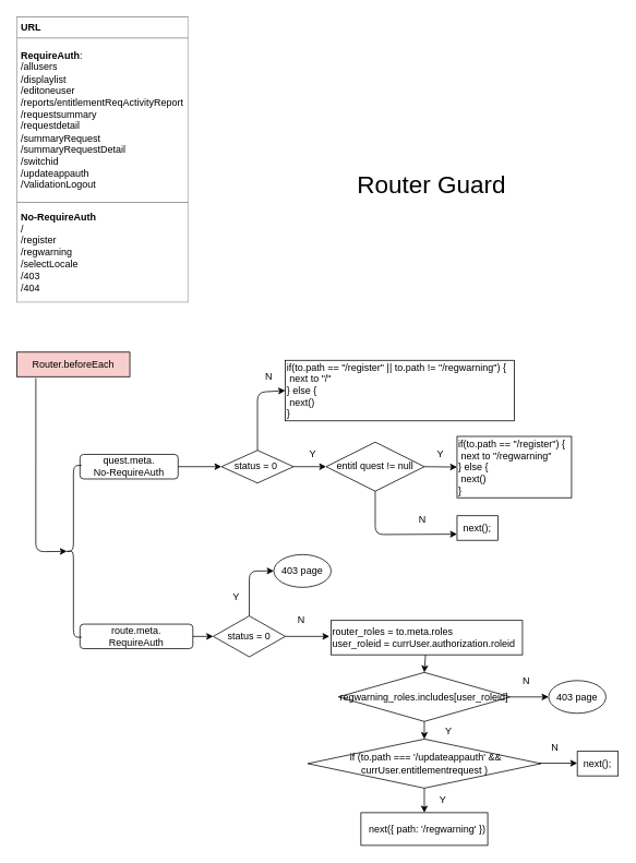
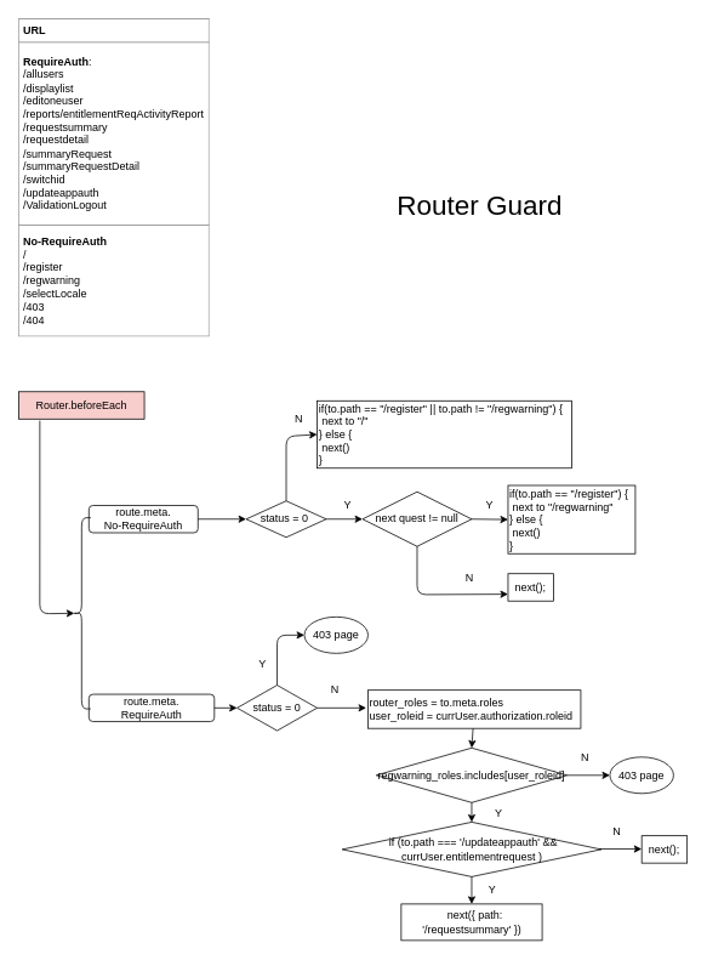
  <mxCell id="0" />
  <mxCell id="1" parent="0" />
  <mxCell id="2" value="route.meta.&lt;br&gt;RequireAuth" style="rounded=1;whiteSpace=wrap;html=1;" parent="1" vertex="1"><mxGeometry x="97" y="762.5" width="138" height="30" as="geometry" /></mxCell>
  <mxCell id="3" value="Router.beforeEach" style="rounded=0;whiteSpace=wrap;html=1;rotation=0;fillColor=#f8cecc;" parent="1" vertex="1"><mxGeometry x="20" y="430" width="138" height="30" as="geometry" /></mxCell>
- <mxCell id="4" value="quest.meta.&lt;br&gt;No-RequireAuth" style="rounded=1;whiteSpace=wrap;html=1;" parent="1" vertex="1"><mxGeometry x="97" y="555" width="120" height="30" as="geometry" /></mxCell>
+ <mxCell id="4" value="route.meta.&lt;br&gt;No-RequireAuth" style="rounded=1;whiteSpace=wrap;html=1;" parent="1" vertex="1"><mxGeometry x="97" y="555" width="120" height="30" as="geometry" /></mxCell>
  <mxCell id="5" value="status = 0" style="rhombus;whiteSpace=wrap;html=1;" parent="1" vertex="1"><mxGeometry x="260" y="752.5" width="88" height="50" as="geometry" /></mxCell>
  <mxCell id="6" value="" style="endArrow=classic;html=1;exitX=1;exitY=0.5;exitDx=0;exitDy=0;entryX=0;entryY=0.5;entryDx=0;entryDy=0;" parent="1" source="5" edge="1"><mxGeometry width="50" height="50" relative="1" as="geometry"><mxPoint x="326" y="827.5" as="sourcePoint" /><mxPoint x="402" y="777.5" as="targetPoint" /></mxGeometry></mxCell>
  <mxCell id="7" value="" style="endArrow=classic;html=1;exitX=1;exitY=0.5;exitDx=0;exitDy=0;entryX=0;entryY=0.5;entryDx=0;entryDy=0;" parent="1" source="2" target="5" edge="1"><mxGeometry width="50" height="50" relative="1" as="geometry"><mxPoint x="266" y="790" as="sourcePoint" /><mxPoint x="296" y="790" as="targetPoint" /></mxGeometry></mxCell>
  <mxCell id="8" value="" style="endArrow=classic;html=1;exitX=0.5;exitY=0;exitDx=0;exitDy=0;entryX=0;entryY=0.5;entryDx=0;entryDy=0;" parent="1" source="5" target="27" edge="1"><mxGeometry width="50" height="50" relative="1" as="geometry"><mxPoint x="304" y="727.5" as="sourcePoint" /><mxPoint x="338" y="698" as="targetPoint" /><Array as="points"><mxPoint x="304" y="697.5" /></Array></mxGeometry></mxCell>
  <mxCell id="9" value="" style="shape=curlyBracket;whiteSpace=wrap;html=1;rounded=1;" parent="1" vertex="1"><mxGeometry x="79" y="568.5" width="20" height="210" as="geometry" /></mxCell>
  <mxCell id="10" value="&lt;table border=&quot;1&quot; width=&quot;100%&quot; cellpadding=&quot;4&quot; style=&quot;width: 100% ; height: 100% ; border-collapse: collapse&quot;&gt;&lt;tbody&gt;&lt;tr&gt;&lt;th&gt;URL&lt;/th&gt;&lt;/tr&gt;&lt;tr&gt;&lt;td&gt;&lt;b&gt;RequireAuth&lt;/b&gt;:&lt;br&gt;/allusers&lt;br&gt;/displaylist&lt;br&gt;/editoneuser&lt;br&gt;/reports/entitlementReqActivityReport&lt;br&gt;/requestsummary&lt;br&gt;/requestdetail&lt;br&gt;/summaryRequest&lt;br&gt;/summaryRequestDetail&lt;br&gt;/switchid&lt;br&gt;/updateappauth&lt;br&gt;/ValidationLogout&lt;br&gt;&lt;/td&gt;&lt;/tr&gt;&lt;tr&gt;&lt;td&gt;&lt;b&gt;No-RequireAuth&lt;br&gt;&lt;/b&gt;/&lt;br&gt;/register&lt;br&gt;/regwarning&lt;br&gt;/selectLocale&lt;br&gt;/403&lt;br&gt;/404&lt;/td&gt;&lt;/tr&gt;&lt;/tbody&gt;&lt;/table&gt;" style="text;html=1;strokeColor=none;fillColor=none;overflow=fill;align=left;" parent="1" vertex="1"><mxGeometry x="20" y="20" width="210" height="350" as="geometry" /></mxCell>
  <mxCell id="11" value="status = 0&amp;nbsp;" style="rhombus;whiteSpace=wrap;html=1;" parent="1" vertex="1"><mxGeometry x="270" y="550" width="88" height="40" as="geometry" /></mxCell>
  <mxCell id="12" value="" style="endArrow=classic;html=1;exitX=1;exitY=0.5;exitDx=0;exitDy=0;entryX=0;entryY=0.5;entryDx=0;entryDy=0;" parent="1" source="4" target="11" edge="1"><mxGeometry width="50" height="50" relative="1" as="geometry"><mxPoint x="152" y="299.5" as="sourcePoint" /><mxPoint x="182" y="299.5" as="targetPoint" /></mxGeometry></mxCell>
  <mxCell id="13" value="Y" style="text;html=1;strokeColor=none;fillColor=none;align=center;verticalAlign=middle;whiteSpace=wrap;rounded=0;" parent="1" vertex="1"><mxGeometry x="362" y="545" width="40" height="20" as="geometry" /></mxCell>
  <mxCell id="14" value="Y" style="text;html=1;strokeColor=none;fillColor=none;align=center;verticalAlign=middle;whiteSpace=wrap;rounded=0;" parent="1" vertex="1"><mxGeometry x="268" y="720" width="40" height="20" as="geometry" /></mxCell>
  <mxCell id="15" value="N" style="text;html=1;strokeColor=none;fillColor=none;align=center;verticalAlign=middle;whiteSpace=wrap;rounded=0;" parent="1" vertex="1"><mxGeometry x="348" y="747.5" width="40" height="20" as="geometry" /></mxCell>
  <mxCell id="16" value="" style="endArrow=classic;html=1;exitX=1;exitY=0.5;exitDx=0;exitDy=0;entryX=0;entryY=0.5;entryDx=0;entryDy=0;" parent="1" source="11" target="20" edge="1"><mxGeometry width="50" height="50" relative="1" as="geometry"><mxPoint x="78" y="700" as="sourcePoint" /><mxPoint x="408" y="570" as="targetPoint" /></mxGeometry></mxCell>
  <mxCell id="17" value="" style="endArrow=classic;html=1;exitX=0.5;exitY=0;exitDx=0;exitDy=0;entryX=0;entryY=0.5;entryDx=0;entryDy=0;" parent="1" source="11" target="19" edge="1"><mxGeometry width="50" height="50" relative="1" as="geometry"><mxPoint x="354" y="510" as="sourcePoint" /><mxPoint x="438" y="450" as="targetPoint" /><Array as="points"><mxPoint x="314" y="479" /></Array></mxGeometry></mxCell>
  <mxCell id="18" value="N" style="text;html=1;strokeColor=none;fillColor=none;align=center;verticalAlign=middle;whiteSpace=wrap;rounded=0;" parent="1" vertex="1"><mxGeometry x="308" y="450" width="40" height="20" as="geometry" /></mxCell>
  <mxCell id="19" value="if(to.path == &quot;/&lt;span style=&quot;text-align: -webkit-center ; white-space: nowrap&quot;&gt;register&lt;/span&gt;&quot; || to.path != &quot;/&lt;span style=&quot;text-align: -webkit-center ; white-space: nowrap&quot;&gt;regwarning&lt;/span&gt;&quot;) {&lt;br&gt;&amp;nbsp;next to &quot;/&quot;&lt;br&gt;} else {&lt;br&gt;&amp;nbsp;next()&lt;br&gt;}" style="rounded=0;whiteSpace=wrap;html=1;align=left;" parent="1" vertex="1"><mxGeometry x="348" y="440" width="280" height="74" as="geometry" /></mxCell>
- <mxCell id="20" value="&lt;span style=&quot;white-space: normal&quot;&gt;entitl quest != null&lt;/span&gt;" style="rhombus;whiteSpace=wrap;html=1;align=center;" parent="1" vertex="1"><mxGeometry x="398" y="540" width="120" height="60" as="geometry" /></mxCell>
+ <mxCell id="20" value="&lt;span style=&quot;white-space: normal&quot;&gt;next quest != null&lt;/span&gt;" style="rhombus;whiteSpace=wrap;html=1;align=center;" parent="1" vertex="1"><mxGeometry x="398" y="540" width="120" height="60" as="geometry" /></mxCell>
  <mxCell id="21" value="" style="endArrow=classic;html=1;align=left;exitX=1;exitY=0.5;exitDx=0;exitDy=0;entryX=0;entryY=0.5;entryDx=0;entryDy=0;" parent="1" source="20" target="22" edge="1"><mxGeometry width="50" height="50" relative="1" as="geometry"><mxPoint x="78" y="680" as="sourcePoint" /><mxPoint x="548" y="572.586" as="targetPoint" /></mxGeometry></mxCell>
  <mxCell id="22" value="&lt;span style=&quot;white-space: normal&quot;&gt;if(to.path == &quot;/&lt;/span&gt;&lt;span style=&quot;text-align: -webkit-center ; white-space: nowrap&quot;&gt;register&lt;/span&gt;&lt;span style=&quot;white-space: normal&quot;&gt;&quot;) {&lt;/span&gt;&lt;br style=&quot;white-space: normal&quot;&gt;&lt;span style=&quot;white-space: normal&quot;&gt;&amp;nbsp;next to &quot;/regwarning&quot;&lt;/span&gt;&lt;br style=&quot;white-space: normal&quot;&gt;&lt;span style=&quot;white-space: normal&quot;&gt;} else {&lt;/span&gt;&lt;br style=&quot;white-space: normal&quot;&gt;&lt;span style=&quot;white-space: normal&quot;&gt;&amp;nbsp;next()&lt;/span&gt;&lt;br style=&quot;white-space: normal&quot;&gt;&lt;span style=&quot;white-space: normal&quot;&gt;}&lt;/span&gt;" style="rounded=0;whiteSpace=wrap;html=1;align=left;" parent="1" vertex="1"><mxGeometry x="558" y="533" width="140" height="75" as="geometry" /></mxCell>
  <mxCell id="23" value="Y" style="text;html=1;strokeColor=none;fillColor=none;align=center;verticalAlign=middle;whiteSpace=wrap;rounded=0;" parent="1" vertex="1"><mxGeometry x="518" y="545" width="40" height="20" as="geometry" /></mxCell>
  <mxCell id="24" value="" style="endArrow=classic;html=1;exitX=0.5;exitY=1;exitDx=0;exitDy=0;entryX=0;entryY=0.75;entryDx=0;entryDy=0;" parent="1" source="20" target="25" edge="1"><mxGeometry width="50" height="50" relative="1" as="geometry"><mxPoint x="324" y="560" as="sourcePoint" /><mxPoint x="358" y="488.5" as="targetPoint" /><Array as="points"><mxPoint x="458" y="653" /></Array></mxGeometry></mxCell>
  <mxCell id="25" value="next();" style="rounded=0;whiteSpace=wrap;html=1;" parent="1" vertex="1"><mxGeometry x="558" y="630" width="50" height="30" as="geometry" /></mxCell>
  <mxCell id="26" value="N" style="text;html=1;strokeColor=none;fillColor=none;align=center;verticalAlign=middle;whiteSpace=wrap;rounded=0;" parent="1" vertex="1"><mxGeometry x="496" y="625" width="40" height="20" as="geometry" /></mxCell>
  <mxCell id="27" value="403 page" style="ellipse;whiteSpace=wrap;html=1;" parent="1" vertex="1"><mxGeometry x="334" y="677.5" width="70" height="40" as="geometry" /></mxCell>
  <mxCell id="28" value="router_roles = to.meta.roles&lt;br&gt;user_roleid = currUser.authorization.roleid" style="rounded=0;whiteSpace=wrap;html=1;align=left;" parent="1" vertex="1"><mxGeometry x="404" y="758" width="234" height="42" as="geometry" /></mxCell>
  <mxCell id="29" value="" style="endArrow=classic;html=1;align=left;exitX=0.167;exitY=1.06;exitDx=0;exitDy=0;exitPerimeter=0;entryX=0.1;entryY=0.5;entryDx=0;entryDy=0;entryPerimeter=0;" parent="1" source="3" target="9" edge="1"><mxGeometry width="50" height="50" relative="1" as="geometry"><mxPoint x="78" y="480" as="sourcePoint" /><mxPoint x="78" y="658" as="targetPoint" /><Array as="points"><mxPoint x="43" y="674" /></Array></mxGeometry></mxCell>
  <mxCell id="30" value="Router Guard" style="text;html=1;strokeColor=none;fillColor=none;align=center;verticalAlign=middle;whiteSpace=wrap;rounded=0;fontSize=30;" parent="1" vertex="1"><mxGeometry x="359" y="165" width="336" height="120" as="geometry" /></mxCell>
  <mxCell id="31" value="&lt;span style=&quot;font-size: 12px ; text-align: left ; white-space: normal&quot;&gt;regwarning_roles&lt;/span&gt;&lt;span style=&quot;text-align: left&quot;&gt;.includes[user_roleid]&lt;/span&gt;" style="rhombus;whiteSpace=wrap;html=1;fontSize=12;align=center;" parent="1" vertex="1"><mxGeometry x="413" y="821.5" width="210" height="60" as="geometry" /></mxCell>
  <mxCell id="32" value="" style="endArrow=classic;html=1;fontSize=12;align=left;entryX=0.5;entryY=0;entryDx=0;entryDy=0;" parent="1" source="28" target="31" edge="1"><mxGeometry width="50" height="50" relative="1" as="geometry"><mxPoint x="18" y="970" as="sourcePoint" /><mxPoint x="68" y="920" as="targetPoint" /></mxGeometry></mxCell>
  <mxCell id="33" value="next();" style="rounded=0;whiteSpace=wrap;html=1;" parent="1" vertex="1"><mxGeometry x="705" y="918" width="50" height="30" as="geometry" /></mxCell>
  <mxCell id="34" value="" style="endArrow=classic;html=1;fontSize=12;align=left;exitX=0.5;exitY=1;exitDx=0;exitDy=0;entryX=0.5;entryY=0;entryDx=0;entryDy=0;" parent="1" source="31" target="39" edge="1"><mxGeometry width="50" height="50" relative="1" as="geometry"><mxPoint x="18" y="1050" as="sourcePoint" /><mxPoint x="518" y="980" as="targetPoint" /></mxGeometry></mxCell>
  <mxCell id="35" value="403 page" style="ellipse;whiteSpace=wrap;html=1;" parent="1" vertex="1"><mxGeometry x="670" y="831.5" width="70" height="40" as="geometry" /></mxCell>
  <mxCell id="36" value="" style="endArrow=classic;html=1;fontSize=12;align=left;entryX=0;entryY=0.5;entryDx=0;entryDy=0;exitX=1;exitY=0.5;exitDx=0;exitDy=0;" parent="1" source="31" target="35" edge="1"><mxGeometry width="50" height="50" relative="1" as="geometry"><mxPoint x="18" y="1050" as="sourcePoint" /><mxPoint x="68" y="1000" as="targetPoint" /></mxGeometry></mxCell>
  <mxCell id="37" value="Y" style="text;html=1;strokeColor=none;fillColor=none;align=center;verticalAlign=middle;whiteSpace=wrap;rounded=0;" parent="1" vertex="1"><mxGeometry x="528" y="883" width="40" height="20" as="geometry" /></mxCell>
  <mxCell id="38" value="N" style="text;html=1;strokeColor=none;fillColor=none;align=center;verticalAlign=middle;whiteSpace=wrap;rounded=0;" parent="1" vertex="1"><mxGeometry x="623" y="821.5" width="40" height="20" as="geometry" /></mxCell>
  <mxCell id="39" value="&amp;nbsp;if (to.path === '/updateappauth' &amp;amp;&amp;amp; currUser.entitlementrequest )" style="rhombus;whiteSpace=wrap;html=1;" vertex="1" parent="1"><mxGeometry x="375.5" y="903" width="285" height="60" as="geometry" /></mxCell>
  <mxCell id="40" value="" style="endArrow=classic;html=1;exitX=0.5;exitY=1;exitDx=0;exitDy=0;entryX=0.5;entryY=0;entryDx=0;entryDy=0;" edge="1" parent="1" source="39" target="44"><mxGeometry width="50" height="50" relative="1" as="geometry"><mxPoint x="18" y="1113" as="sourcePoint" /><mxPoint x="518" y="1013" as="targetPoint" /></mxGeometry></mxCell>
  <mxCell id="41" value="Y" style="text;html=1;strokeColor=none;fillColor=none;align=center;verticalAlign=middle;whiteSpace=wrap;rounded=0;" vertex="1" parent="1"><mxGeometry x="521" y="968" width="40" height="20" as="geometry" /></mxCell>
  <mxCell id="42" value="N" style="text;html=1;strokeColor=none;fillColor=none;align=center;verticalAlign=middle;whiteSpace=wrap;rounded=0;" vertex="1" parent="1"><mxGeometry x="658" y="903" width="40" height="20" as="geometry" /></mxCell>
  <mxCell id="43" value="" style="endArrow=classic;html=1;fontSize=12;align=left;entryX=0;entryY=0.5;entryDx=0;entryDy=0;exitX=1;exitY=0.5;exitDx=0;exitDy=0;" edge="1" parent="1"><mxGeometry width="50" height="50" relative="1" as="geometry"><mxPoint x="658" y="932.5" as="sourcePoint" /><mxPoint x="705" y="932.5" as="targetPoint" /></mxGeometry></mxCell>
- <mxCell id="44" value="&amp;nbsp; next({ path: '/regwarning' })&lt;table&gt;&lt;/table&gt;" style="rounded=0;whiteSpace=wrap;html=1;" vertex="1" parent="1"><mxGeometry x="440.5" y="993" width="155" height="40" as="geometry" /></mxCell>
+ <mxCell id="44" value="&amp;nbsp; next({ path: '/requestsummary' })&lt;table&gt;&lt;/table&gt;" style="rounded=0;whiteSpace=wrap;html=1;" vertex="1" parent="1"><mxGeometry x="440.5" y="993" width="155" height="40" as="geometry" /></mxCell>
